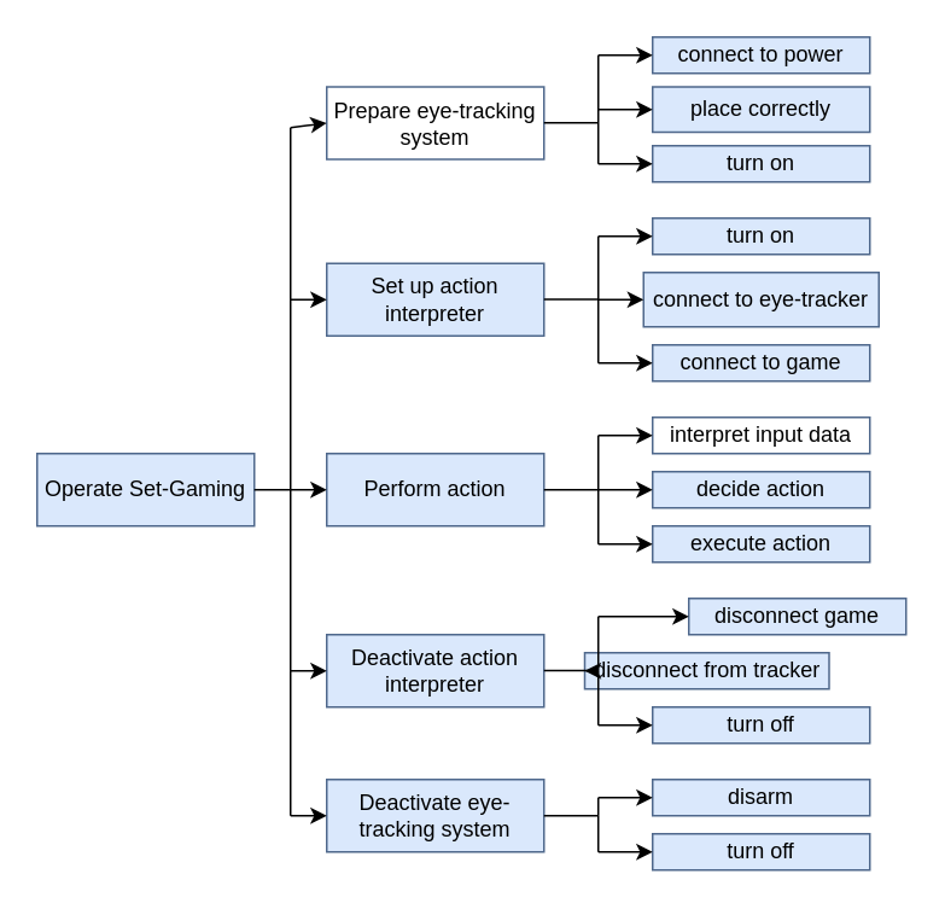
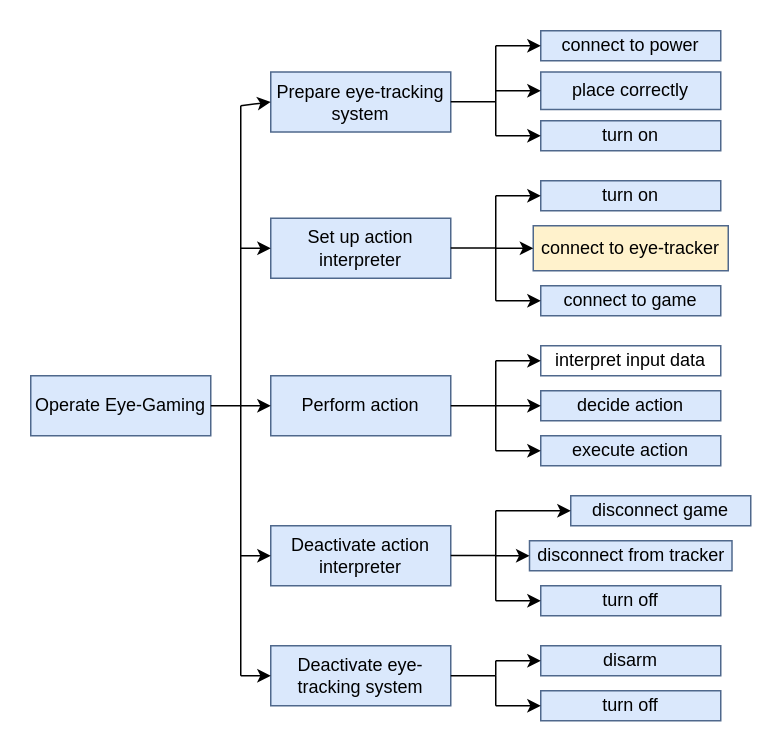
  <mxCell id="0" />
  <mxCell id="1" parent="0" />
- <mxCell id="2" value="Operate Set-Gaming" style="rounded=0;whiteSpace=wrap;html=1;fillColor=#dae8fc;strokeColor=#4F688C;" vertex="1" parent="1"><mxGeometry x="20" y="250" width="120" height="40" as="geometry" /></mxCell>
- <mxCell id="3" value="Prepare eye-tracking system" style="rounded=0;whiteSpace=wrap;html=1;fillColor=#ffffff;strokeColor=#4F688C;" vertex="1" parent="1"><mxGeometry x="180" y="47.5" width="120" height="40" as="geometry" /></mxCell>
+ <mxCell id="2" value="Operate Eye-Gaming" style="rounded=0;whiteSpace=wrap;html=1;fillColor=#dae8fc;strokeColor=#4F688C;" vertex="1" parent="1"><mxGeometry x="20" y="250" width="120" height="40" as="geometry" /></mxCell>
+ <mxCell id="3" value="Prepare eye-tracking system" style="rounded=0;whiteSpace=wrap;html=1;fillColor=#dae8fc;strokeColor=#4F688C;" vertex="1" parent="1"><mxGeometry x="180" y="47.5" width="120" height="40" as="geometry" /></mxCell>
  <mxCell id="4" value="Set up action interpreter" style="rounded=0;whiteSpace=wrap;html=1;fillColor=#dae8fc;strokeColor=#4F688C;" vertex="1" parent="1"><mxGeometry x="180" y="145" width="120" height="40" as="geometry" /></mxCell>
  <mxCell id="5" value="Perform action" style="rounded=0;whiteSpace=wrap;html=1;fillColor=#dae8fc;strokeColor=#4F688C;" vertex="1" parent="1"><mxGeometry x="180" y="250" width="120" height="40" as="geometry" /></mxCell>
  <mxCell id="6" value="Deactivate action interpreter" style="rounded=0;whiteSpace=wrap;html=1;fillColor=#dae8fc;strokeColor=#4F688C;" vertex="1" parent="1"><mxGeometry x="180" y="350" width="120" height="40" as="geometry" /></mxCell>
  <mxCell id="7" value="Deactivate eye-tracking system" style="rounded=0;whiteSpace=wrap;html=1;fillColor=#dae8fc;strokeColor=#4F688C;" vertex="1" parent="1"><mxGeometry x="180" y="430" width="120" height="40" as="geometry" /></mxCell>
  <mxCell id="8" value="connect to power" style="rounded=0;whiteSpace=wrap;html=1;fillColor=#dae8fc;strokeColor=#4F688C;" vertex="1" parent="1"><mxGeometry x="360" y="20" width="120" height="20" as="geometry" /></mxCell>
  <mxCell id="9" value="turn on" style="rounded=0;whiteSpace=wrap;html=1;fillColor=#dae8fc;strokeColor=#4F688C;" vertex="1" parent="1"><mxGeometry x="360" y="80" width="120" height="20" as="geometry" /></mxCell>
  <mxCell id="10" value="turn on" style="rounded=0;whiteSpace=wrap;html=1;fillColor=#dae8fc;strokeColor=#4F688C;" vertex="1" parent="1"><mxGeometry x="360" y="120" width="120" height="20" as="geometry" /></mxCell>
  <mxCell id="11" value="place correctly" style="rounded=0;whiteSpace=wrap;html=1;fillColor=#dae8fc;strokeColor=#4F688C;" vertex="1" parent="1"><mxGeometry x="360" y="47.5" width="120" height="25" as="geometry" /></mxCell>
- <mxCell id="12" value="connect to eye-tracker" style="rounded=0;whiteSpace=wrap;html=1;fillColor=#dae8fc;strokeColor=#4F688C;" vertex="1" parent="1"><mxGeometry x="355" y="150" width="130" height="30" as="geometry" /></mxCell>
+ <mxCell id="12" value="connect to eye-tracker" style="rounded=0;whiteSpace=wrap;html=1;fillColor=#fff2cc;strokeColor=#4F688C;" vertex="1" parent="1"><mxGeometry x="355" y="150" width="130" height="30" as="geometry" /></mxCell>
  <mxCell id="13" value="connect to game" style="rounded=0;whiteSpace=wrap;html=1;fillColor=#dae8fc;strokeColor=#4F688C;" vertex="1" parent="1"><mxGeometry x="360" y="190" width="120" height="20" as="geometry" /></mxCell>
  <mxCell id="14" value="interpret input data" style="rounded=0;whiteSpace=wrap;html=1;fillColor=#ffffff;strokeColor=#4F688C;" vertex="1" parent="1"><mxGeometry x="360" y="230" width="120" height="20" as="geometry" /></mxCell>
  <mxCell id="15" value="decide action" style="rounded=0;whiteSpace=wrap;html=1;fillColor=#dae8fc;strokeColor=#4F688C;" vertex="1" parent="1"><mxGeometry x="360" y="260" width="120" height="20" as="geometry" /></mxCell>
  <mxCell id="16" value="execute action" style="rounded=0;whiteSpace=wrap;html=1;fillColor=#dae8fc;strokeColor=#4F688C;" vertex="1" parent="1"><mxGeometry x="360" y="290" width="120" height="20" as="geometry" /></mxCell>
  <mxCell id="17" value="disconnect game" style="rounded=0;whiteSpace=wrap;html=1;fillColor=#dae8fc;strokeColor=#4F688C;" vertex="1" parent="1"><mxGeometry x="380" y="330" width="120" height="20" as="geometry" /></mxCell>
- <mxCell id="18" value="disconnect from tracker" style="rounded=0;whiteSpace=wrap;html=1;fillColor=#dae8fc;strokeColor=#4F688C;" vertex="1" parent="1"><mxGeometry x="322.5" y="360" width="135" height="20" as="geometry" /></mxCell>
+ <mxCell id="18" value="disconnect from tracker" style="rounded=0;whiteSpace=wrap;html=1;fillColor=#dae8fc;strokeColor=#4F688C;" vertex="1" parent="1"><mxGeometry x="352.5" y="360" width="135" height="20" as="geometry" /></mxCell>
  <mxCell id="19" value="turn off" style="rounded=0;whiteSpace=wrap;html=1;fillColor=#dae8fc;strokeColor=#4F688C;" vertex="1" parent="1"><mxGeometry x="360" y="390" width="120" height="20" as="geometry" /></mxCell>
  <mxCell id="20" value="disarm" style="rounded=0;whiteSpace=wrap;html=1;fillColor=#dae8fc;strokeColor=#4F688C;" vertex="1" parent="1"><mxGeometry x="360" y="430" width="120" height="20" as="geometry" /></mxCell>
  <mxCell id="21" value="turn off" style="rounded=0;whiteSpace=wrap;html=1;fillColor=#dae8fc;strokeColor=#4F688C;" vertex="1" parent="1"><mxGeometry x="360" y="460" width="120" height="20" as="geometry" /></mxCell>
  <mxCell id="22" value="" style="endArrow=none;html=1;rounded=0;exitX=1;exitY=0.5;exitDx=0;exitDy=0;" edge="1" parent="1" source="2"><mxGeometry width="50" height="50" relative="1" as="geometry"><mxPoint x="260" y="280" as="sourcePoint" /><mxPoint x="160" y="270" as="targetPoint" /></mxGeometry></mxCell>
  <mxCell id="23" value="" style="endArrow=none;html=1;rounded=0;" edge="1" parent="1"><mxGeometry width="50" height="50" relative="1" as="geometry"><mxPoint x="160" y="270" as="sourcePoint" /><mxPoint x="160" y="70" as="targetPoint" /></mxGeometry></mxCell>
  <mxCell id="24" value="" style="endArrow=none;html=1;rounded=0;" edge="1" parent="1"><mxGeometry width="50" height="50" relative="1" as="geometry"><mxPoint x="160" y="450" as="sourcePoint" /><mxPoint x="160" y="270" as="targetPoint" /></mxGeometry></mxCell>
  <mxCell id="25" value="" style="endArrow=classic;html=1;rounded=0;entryX=0;entryY=0.5;entryDx=0;entryDy=0;" edge="1" parent="1" target="3"><mxGeometry width="50" height="50" relative="1" as="geometry"><mxPoint x="160" y="70" as="sourcePoint" /><mxPoint x="310" y="230" as="targetPoint" /></mxGeometry></mxCell>
  <mxCell id="26" value="" style="endArrow=classic;html=1;rounded=0;entryX=0;entryY=0.5;entryDx=0;entryDy=0;" edge="1" parent="1" target="4"><mxGeometry width="50" height="50" relative="1" as="geometry"><mxPoint x="160" y="165" as="sourcePoint" /><mxPoint x="310" y="230" as="targetPoint" /></mxGeometry></mxCell>
  <mxCell id="27" value="" style="endArrow=classic;html=1;rounded=0;entryX=0;entryY=0.5;entryDx=0;entryDy=0;" edge="1" parent="1" target="5"><mxGeometry width="50" height="50" relative="1" as="geometry"><mxPoint x="160" y="270" as="sourcePoint" /><mxPoint x="190" y="175" as="targetPoint" /></mxGeometry></mxCell>
  <mxCell id="28" value="" style="endArrow=classic;html=1;rounded=0;entryX=0;entryY=0.5;entryDx=0;entryDy=0;" edge="1" parent="1" target="6"><mxGeometry width="50" height="50" relative="1" as="geometry"><mxPoint x="160" y="370" as="sourcePoint" /><mxPoint x="310" y="230" as="targetPoint" /></mxGeometry></mxCell>
  <mxCell id="29" value="" style="endArrow=classic;html=1;rounded=0;entryX=0;entryY=0.5;entryDx=0;entryDy=0;" edge="1" parent="1" target="7"><mxGeometry width="50" height="50" relative="1" as="geometry"><mxPoint x="160" y="450" as="sourcePoint" /><mxPoint x="310" y="230" as="targetPoint" /></mxGeometry></mxCell>
  <mxCell id="30" value="" style="endArrow=none;html=1;rounded=0;exitX=1;exitY=0.5;exitDx=0;exitDy=0;" edge="1" parent="1" source="5"><mxGeometry width="50" height="50" relative="1" as="geometry"><mxPoint x="260" y="280" as="sourcePoint" /><mxPoint x="330" y="270" as="targetPoint" /></mxGeometry></mxCell>
  <mxCell id="31" value="" style="endArrow=none;html=1;rounded=0;exitX=1;exitY=0.5;exitDx=0;exitDy=0;" edge="1" parent="1"><mxGeometry width="50" height="50" relative="1" as="geometry"><mxPoint x="300" y="164.81" as="sourcePoint" /><mxPoint x="330" y="164.81" as="targetPoint" /></mxGeometry></mxCell>
  <mxCell id="32" value="" style="endArrow=none;html=1;rounded=0;exitX=1;exitY=0.5;exitDx=0;exitDy=0;" edge="1" parent="1"><mxGeometry width="50" height="50" relative="1" as="geometry"><mxPoint x="300" y="67.31" as="sourcePoint" /><mxPoint x="330" y="67.31" as="targetPoint" /></mxGeometry></mxCell>
  <mxCell id="33" value="" style="endArrow=none;html=1;rounded=0;exitX=1;exitY=0.5;exitDx=0;exitDy=0;" edge="1" parent="1"><mxGeometry width="50" height="50" relative="1" as="geometry"><mxPoint x="300" y="369.81" as="sourcePoint" /><mxPoint x="330" y="369.81" as="targetPoint" /></mxGeometry></mxCell>
  <mxCell id="34" value="" style="endArrow=none;html=1;rounded=0;exitX=1;exitY=0.5;exitDx=0;exitDy=0;" edge="1" parent="1"><mxGeometry width="50" height="50" relative="1" as="geometry"><mxPoint x="300" y="450" as="sourcePoint" /><mxPoint x="330" y="450" as="targetPoint" /></mxGeometry></mxCell>
  <mxCell id="35" value="" style="endArrow=none;html=1;rounded=0;" edge="1" parent="1"><mxGeometry width="50" height="50" relative="1" as="geometry"><mxPoint x="330" y="450" as="sourcePoint" /><mxPoint x="330" y="440" as="targetPoint" /></mxGeometry></mxCell>
  <mxCell id="36" value="" style="endArrow=none;html=1;rounded=0;" edge="1" parent="1"><mxGeometry width="50" height="50" relative="1" as="geometry"><mxPoint x="330" y="450" as="sourcePoint" /><mxPoint x="330" y="470" as="targetPoint" /></mxGeometry></mxCell>
  <mxCell id="37" value="" style="endArrow=none;html=1;rounded=0;" edge="1" parent="1"><mxGeometry width="50" height="50" relative="1" as="geometry"><mxPoint x="330" y="370" as="sourcePoint" /><mxPoint x="330" y="340" as="targetPoint" /></mxGeometry></mxCell>
  <mxCell id="38" value="" style="endArrow=none;html=1;rounded=0;" edge="1" parent="1"><mxGeometry width="50" height="50" relative="1" as="geometry"><mxPoint x="330" y="370" as="sourcePoint" /><mxPoint x="330" y="400" as="targetPoint" /></mxGeometry></mxCell>
  <mxCell id="39" value="" style="endArrow=none;html=1;rounded=0;" edge="1" parent="1"><mxGeometry width="50" height="50" relative="1" as="geometry"><mxPoint x="330" y="270" as="sourcePoint" /><mxPoint x="330" y="300" as="targetPoint" /></mxGeometry></mxCell>
  <mxCell id="40" value="" style="endArrow=none;html=1;rounded=0;" edge="1" parent="1"><mxGeometry width="50" height="50" relative="1" as="geometry"><mxPoint x="330" y="270" as="sourcePoint" /><mxPoint x="330" y="240" as="targetPoint" /></mxGeometry></mxCell>
  <mxCell id="41" value="" style="endArrow=none;html=1;rounded=0;" edge="1" parent="1"><mxGeometry width="50" height="50" relative="1" as="geometry"><mxPoint x="330" y="200" as="sourcePoint" /><mxPoint x="330" y="130" as="targetPoint" /></mxGeometry></mxCell>
  <mxCell id="42" value="" style="endArrow=none;html=1;rounded=0;" edge="1" parent="1"><mxGeometry width="50" height="50" relative="1" as="geometry"><mxPoint x="330" y="90" as="sourcePoint" /><mxPoint x="330" y="30" as="targetPoint" /></mxGeometry></mxCell>
  <mxCell id="43" value="" style="endArrow=classic;html=1;rounded=0;entryX=0;entryY=0.5;entryDx=0;entryDy=0;" edge="1" parent="1" target="8"><mxGeometry width="50" height="50" relative="1" as="geometry"><mxPoint x="330" y="30" as="sourcePoint" /><mxPoint x="330" y="90" as="targetPoint" /></mxGeometry></mxCell>
  <mxCell id="44" value="" style="endArrow=classic;html=1;rounded=0;entryX=0;entryY=0.5;entryDx=0;entryDy=0;" edge="1" parent="1" target="11"><mxGeometry width="50" height="50" relative="1" as="geometry"><mxPoint x="330" y="60" as="sourcePoint" /><mxPoint x="370" y="40" as="targetPoint" /></mxGeometry></mxCell>
  <mxCell id="45" value="" style="endArrow=classic;html=1;rounded=0;entryX=0;entryY=0.5;entryDx=0;entryDy=0;" edge="1" parent="1" target="9"><mxGeometry width="50" height="50" relative="1" as="geometry"><mxPoint x="330" y="90" as="sourcePoint" /><mxPoint x="380" y="50" as="targetPoint" /></mxGeometry></mxCell>
  <mxCell id="46" value="" style="endArrow=classic;html=1;rounded=0;entryX=0;entryY=0.5;entryDx=0;entryDy=0;" edge="1" parent="1" target="10"><mxGeometry width="50" height="50" relative="1" as="geometry"><mxPoint x="330" y="130" as="sourcePoint" /><mxPoint x="390" y="60" as="targetPoint" /></mxGeometry></mxCell>
  <mxCell id="47" value="" style="endArrow=classic;html=1;rounded=0;entryX=0;entryY=0.5;entryDx=0;entryDy=0;" edge="1" parent="1" target="12"><mxGeometry width="50" height="50" relative="1" as="geometry"><mxPoint x="330" y="165" as="sourcePoint" /><mxPoint x="370" y="140" as="targetPoint" /></mxGeometry></mxCell>
  <mxCell id="48" value="" style="endArrow=classic;html=1;rounded=0;entryX=0;entryY=0.5;entryDx=0;entryDy=0;" edge="1" parent="1" target="13"><mxGeometry width="50" height="50" relative="1" as="geometry"><mxPoint x="330" y="200" as="sourcePoint" /><mxPoint x="380" y="150" as="targetPoint" /></mxGeometry></mxCell>
  <mxCell id="49" value="" style="endArrow=classic;html=1;rounded=0;entryX=0;entryY=0.5;entryDx=0;entryDy=0;" edge="1" parent="1" target="14"><mxGeometry width="50" height="50" relative="1" as="geometry"><mxPoint x="330" y="240" as="sourcePoint" /><mxPoint x="390" y="160" as="targetPoint" /></mxGeometry></mxCell>
  <mxCell id="50" value="" style="endArrow=classic;html=1;rounded=0;entryX=0;entryY=0.5;entryDx=0;entryDy=0;" edge="1" parent="1" target="16"><mxGeometry width="50" height="50" relative="1" as="geometry"><mxPoint x="330" y="300" as="sourcePoint" /><mxPoint x="370" y="250" as="targetPoint" /></mxGeometry></mxCell>
  <mxCell id="51" value="" style="endArrow=classic;html=1;rounded=0;entryX=0;entryY=0.5;entryDx=0;entryDy=0;" edge="1" parent="1" target="15"><mxGeometry width="50" height="50" relative="1" as="geometry"><mxPoint x="330" y="270" as="sourcePoint" /><mxPoint x="380" y="260" as="targetPoint" /></mxGeometry></mxCell>
  <mxCell id="52" value="" style="endArrow=classic;html=1;rounded=0;entryX=0;entryY=0.5;entryDx=0;entryDy=0;" edge="1" parent="1" target="17"><mxGeometry width="50" height="50" relative="1" as="geometry"><mxPoint x="330" y="340" as="sourcePoint" /><mxPoint x="390" y="270" as="targetPoint" /></mxGeometry></mxCell>
  <mxCell id="53" value="" style="endArrow=classic;html=1;rounded=0;entryX=0;entryY=0.5;entryDx=0;entryDy=0;" edge="1" parent="1" target="18"><mxGeometry width="50" height="50" relative="1" as="geometry"><mxPoint x="330" y="370" as="sourcePoint" /><mxPoint x="370" y="350" as="targetPoint" /></mxGeometry></mxCell>
  <mxCell id="54" value="" style="endArrow=classic;html=1;rounded=0;entryX=0;entryY=0.5;entryDx=0;entryDy=0;" edge="1" parent="1" target="19"><mxGeometry width="50" height="50" relative="1" as="geometry"><mxPoint x="330" y="400" as="sourcePoint" /><mxPoint x="380" y="360" as="targetPoint" /></mxGeometry></mxCell>
  <mxCell id="55" value="" style="endArrow=classic;html=1;rounded=0;entryX=0;entryY=0.5;entryDx=0;entryDy=0;" edge="1" parent="1" target="20"><mxGeometry width="50" height="50" relative="1" as="geometry"><mxPoint x="330" y="440" as="sourcePoint" /><mxPoint x="390" y="370" as="targetPoint" /></mxGeometry></mxCell>
  <mxCell id="56" value="" style="endArrow=classic;html=1;rounded=0;entryX=0;entryY=0.5;entryDx=0;entryDy=0;" edge="1" parent="1" target="21"><mxGeometry width="50" height="50" relative="1" as="geometry"><mxPoint x="330" y="470" as="sourcePoint" /><mxPoint x="400" y="380" as="targetPoint" /></mxGeometry></mxCell>
